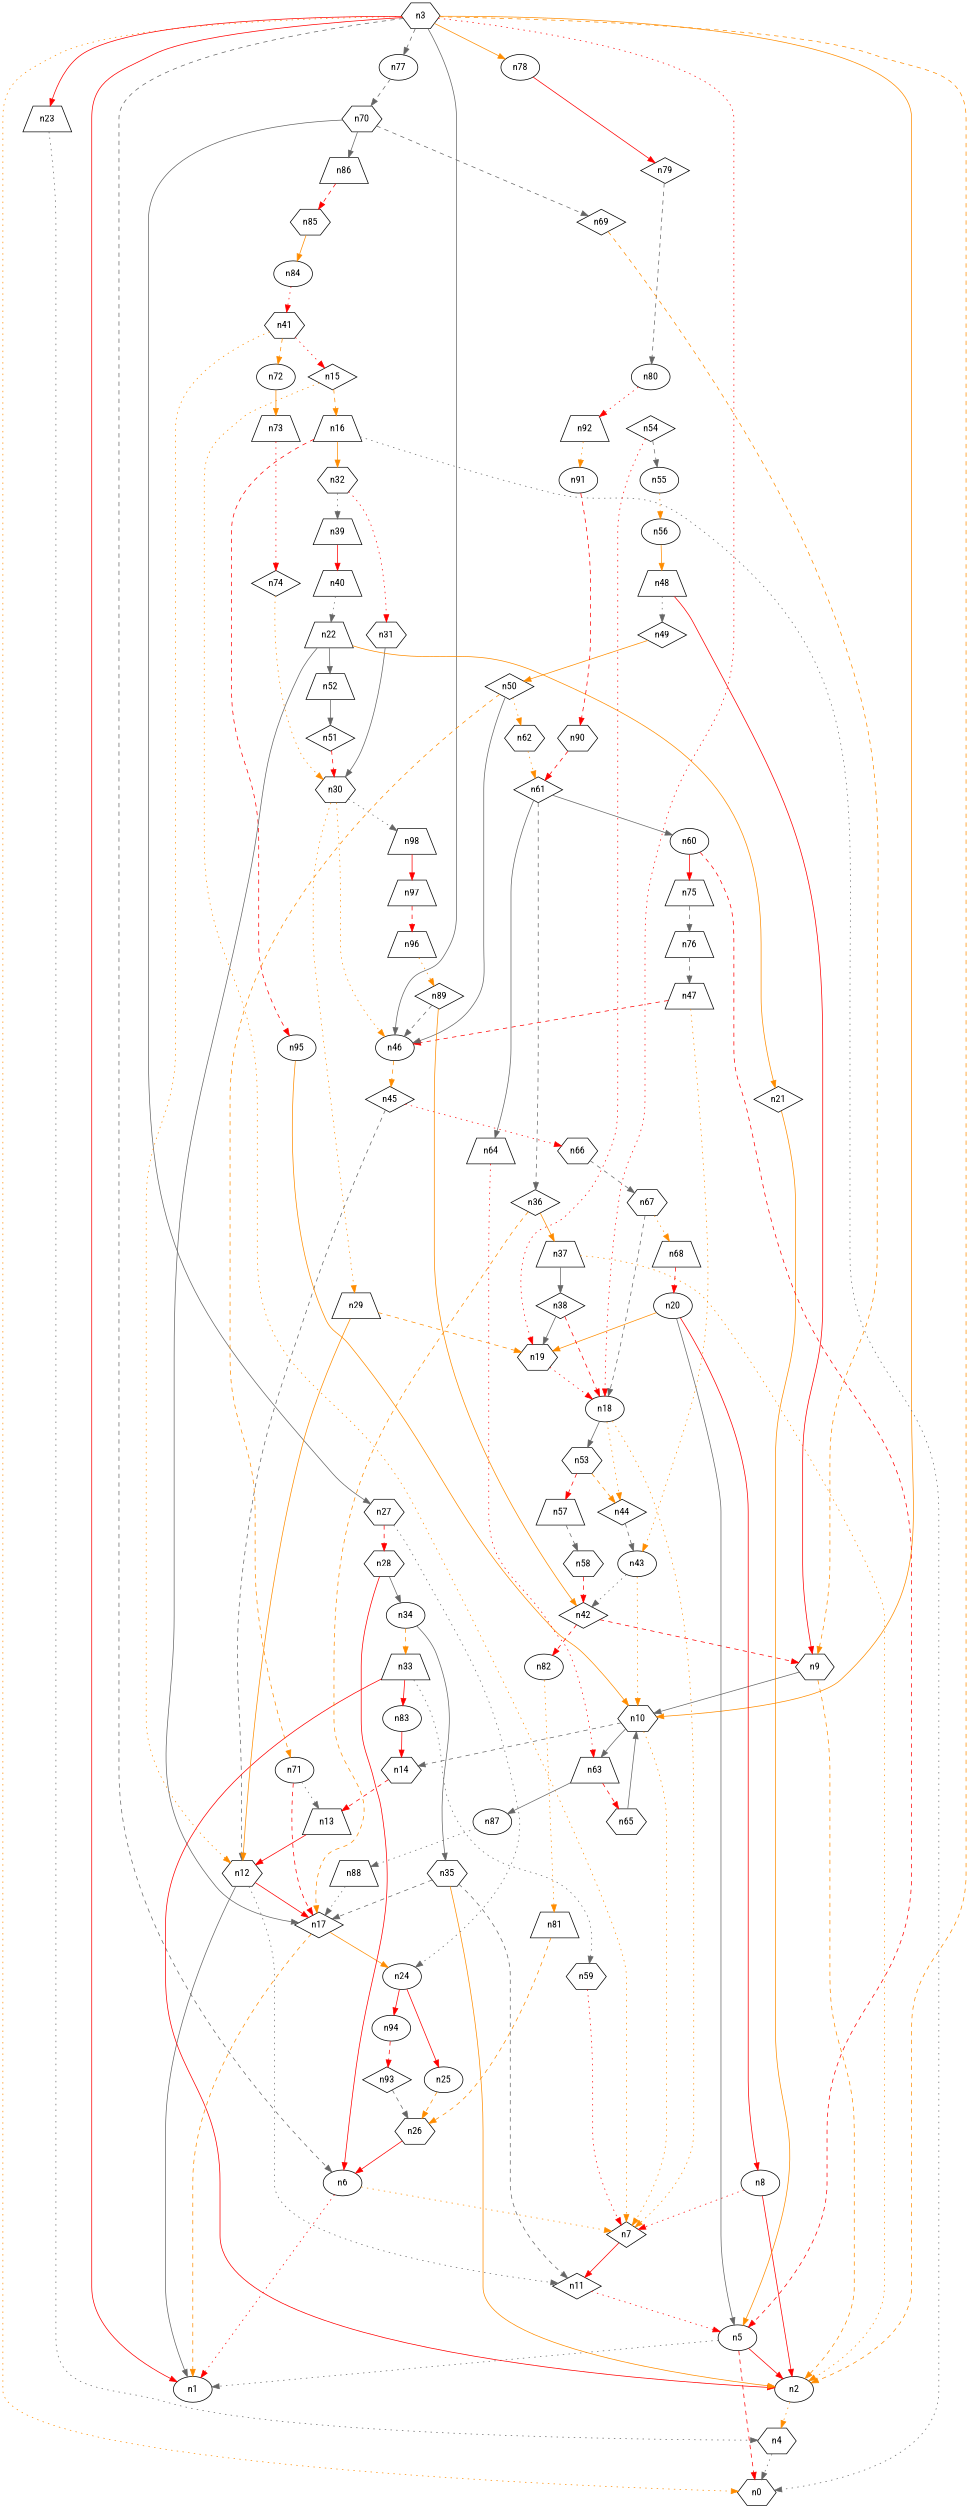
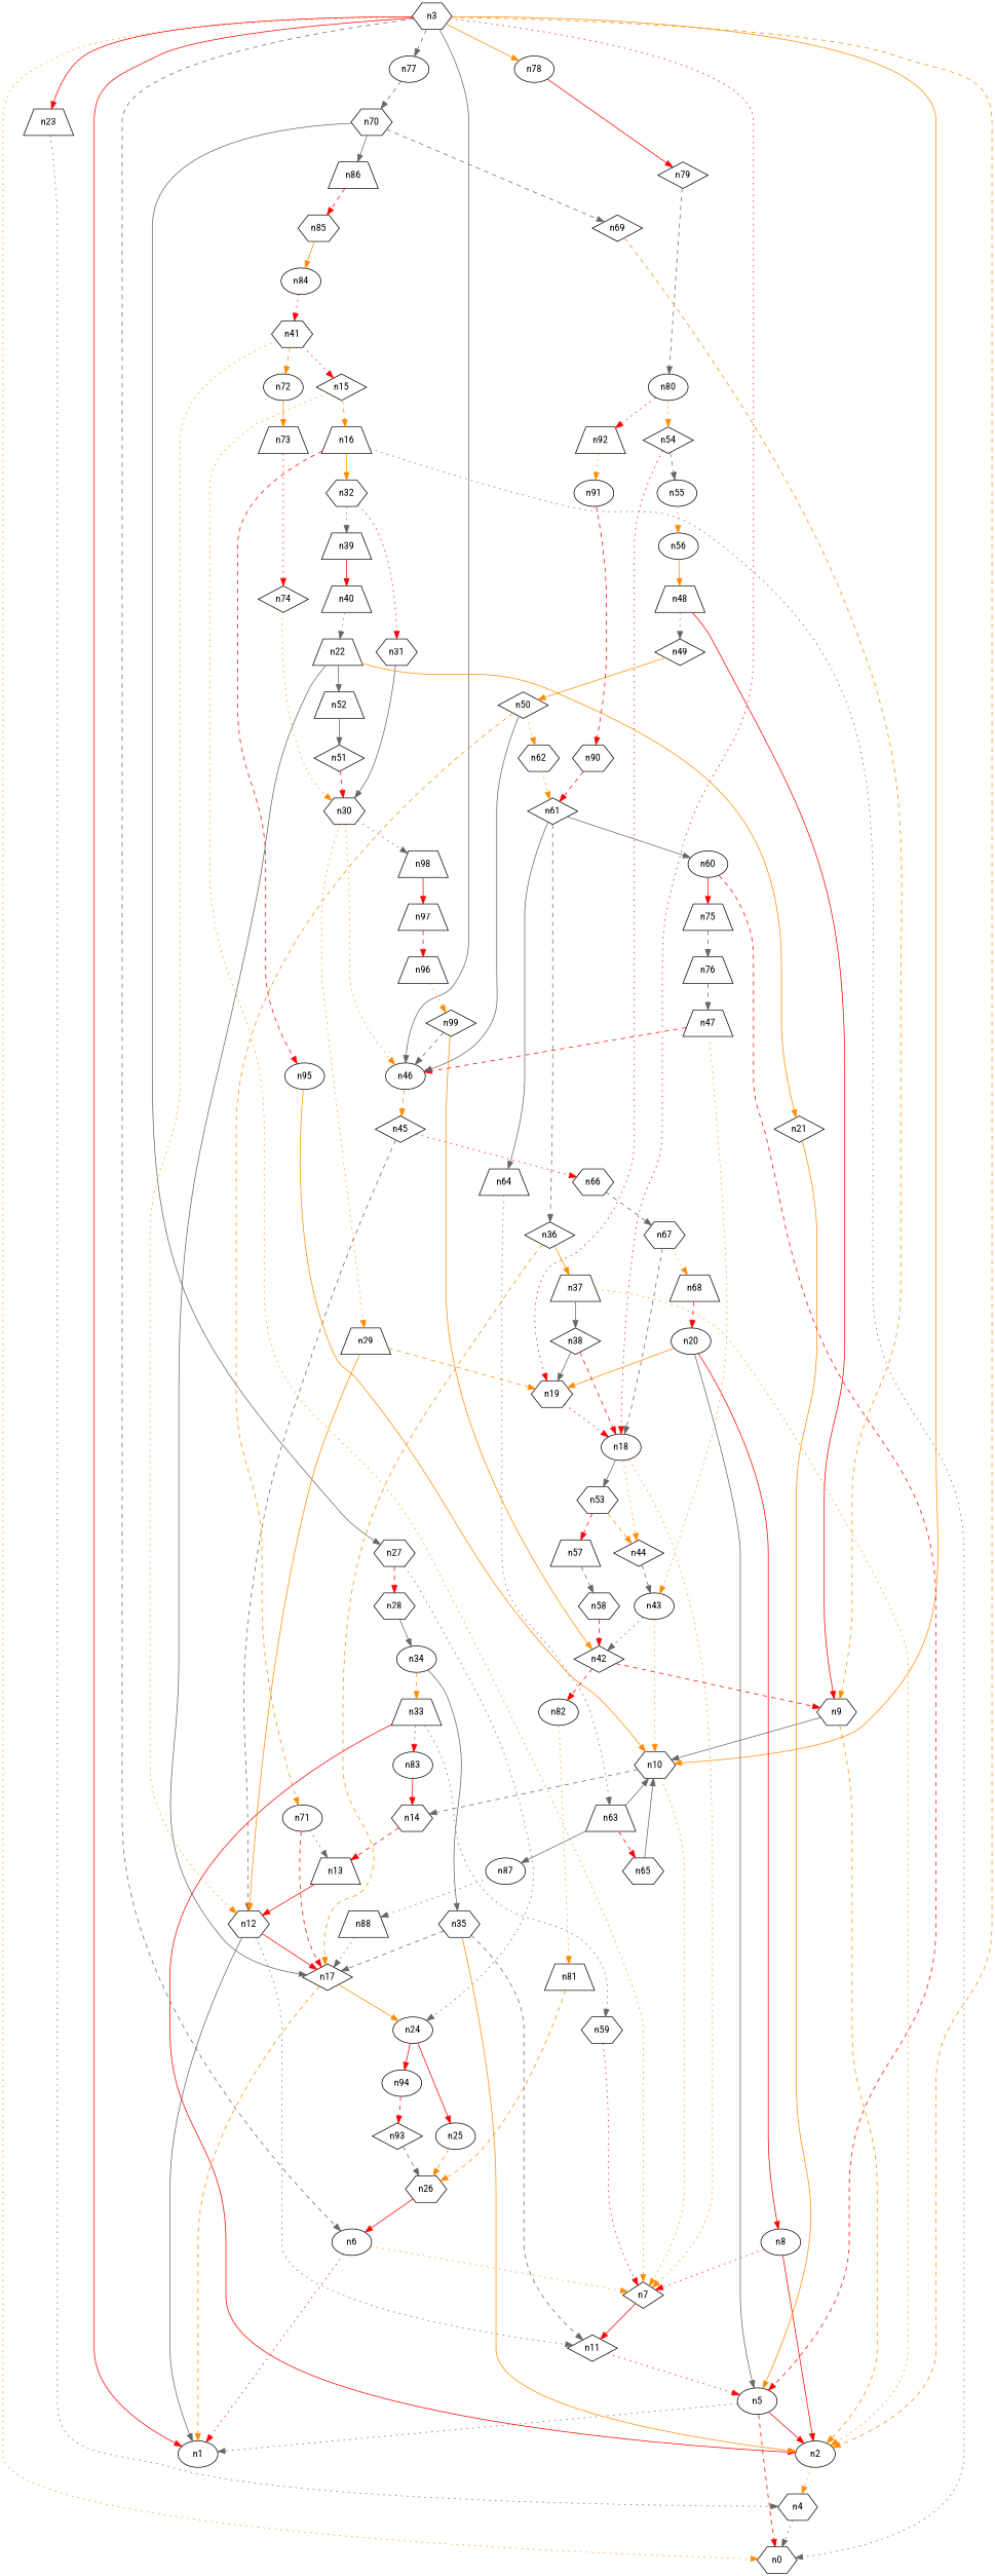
  digraph {
    fontname="Roboto Condensed"
    node [fontname="Roboto Condensed" shape=ellipse]
    edge [color=gray40 fontname="Roboto Condensed" style=solid]
    n4 [shape=hexagon]
    n0 [shape=hexagon]
    n2
    n3 [shape=hexagon]
    n1
    n6
    n10 [shape=hexagon]
    n18
    n23 [shape=trapezium]
    n46
    n77
    n78
    n7 [shape=diamond]
    n14 [shape=hexagon]
    n44 [shape=diamond]
    n53 [shape=hexagon]
    n45 [shape=diamond]
    n70 [shape=hexagon]
    n79 [shape=diamond]
    n11 [shape=diamond]
    n13 [shape=trapezium]
    n43
    n57 [shape=trapezium]
    n12 [shape=hexagon]
    n66 [shape=hexagon]
    n27 [shape=hexagon]
    n69 [shape=diamond]
    n86 [shape=trapezium]
    n80
    n5
    n8
    n9 [shape=hexagon]
    n17 [shape=diamond]
    n24
    n25
    n94
    n15 [shape=diamond]
    n16 [shape=trapezium]
    n32 [shape=hexagon]
    n95
    n31 [shape=hexagon]
    n39 [shape=trapezium]
    n30 [shape=hexagon]
    n40 [shape=trapezium]
    n26 [shape=hexagon]
    n93 [shape=diamond]
    n42 [shape=diamond]
    n58 [shape=hexagon]
    n19 [shape=hexagon]
    n20
    n21 [shape=diamond]
    n22 [shape=trapezium]
    n52 [shape=trapezium]
    n51 [shape=diamond]
    n28 [shape=hexagon]
    n34
    n33 [shape=trapezium]
    n35 [shape=hexagon]
    n59 [shape=hexagon]
    n83
    n29 [shape=trapezium]
    n98 [shape=trapezium]
    n97 [shape=trapezium]
    n96 [shape=trapezium]
    n36 [shape=diamond]
    n37 [shape=trapezium]
    n38 [shape=diamond]
    n41 [shape=hexagon]
    n72
    n73 [shape=trapezium]
    n74 [shape=diamond]
    n82
    n81 [shape=trapezium]
    n67 [shape=hexagon]
    n68 [shape=trapezium]
    n47 [shape=trapezium]
    n48 [shape=trapezium]
    n49 [shape=diamond]
    n50 [shape=diamond]
    n62 [shape=hexagon]
    n71
    n61 [shape=diamond]
    n60
    n64 [shape=trapezium]
    n54 [shape=diamond]
    n55
    n56
    n75 [shape=trapezium]
    n76 [shape=trapezium]
    n63 [shape=trapezium]
    n65 [shape=hexagon]
    n87
    n88 [shape=trapezium]
    n85 [shape=hexagon]
    n84
    n92 [shape=trapezium]
    n91
    n90 [shape=hexagon]
-   n89 [shape=diamond]
+   n89 [shape=diamond label=n99]
    n4 -> n0 [style=dotted]
    n2 -> n4 [color=darkorange style=dotted]
    n3 -> n0 [color=darkorange style=dotted]
    n3 -> n2 [color=darkorange style=dashed]
    n3 -> n1 [color=red]
    n3 -> n6 [style=dashed]
    n3 -> n10 [color=darkorange]
    n3 -> n18 [color=red style=dotted]
    n3 -> n23 [color=red]
    n3 -> n46
    n3 -> n77 [style=dashed]
    n3 -> n78 [color=darkorange]
    n6 -> n1 [color=red style=dotted]
    n6 -> n7 [color=darkorange style=dotted]
    n10 -> n7 [color=darkorange style=dotted]
    n10 -> n14 [style=dashed]
    n18 -> n7 [color=darkorange style=dotted]
    n18 -> n44 [color=darkorange style=dotted]
    n18 -> n53
    n23 -> n4 [style=dotted]
    n46 -> n45 [color=darkorange style=dashed]
    n77 -> n70 [style=dashed]
    n78 -> n79 [color=red]
    n7 -> n11 [color=red]
    n14 -> n13 [color=red style=dashed]
    n44 -> n43 [style=dashed]
    n53 -> n44 [color=darkorange style=dashed]
    n53 -> n57 [color=red style=dashed]
    n45 -> n12 [style=dashed]
    n45 -> n66 [color=red style=dotted]
    n70 -> n27
    n70 -> n69 [style=dashed]
    n70 -> n86
    n79 -> n80 [style=dashed]
    n11 -> n5 [color=red style=dotted]
    n13 -> n12 [color=red]
    n43 -> n10 [color=darkorange style=dotted]
    n43 -> n42 [style=dotted]
    n57 -> n58 [style=dashed]
    n12 -> n1
    n12 -> n11 [style=dotted]
    n12 -> n17 [color=red]
    n66 -> n67 [style=dashed]
    n27 -> n24 [style=dotted]
    n27 -> n28 [color=red style=dashed]
    n69 -> n9 [color=darkorange style=dashed]
    n86 -> n85 [color=red style=dashed]
+   n80 -> n54 [color=darkorange style=dotted]
    n80 -> n92 [color=red style=dotted]
    n5 -> n0 [color=red style=dashed]
    n5 -> n2 [color=red]
    n5 -> n1 [style=dotted]
    n8 -> n2 [color=red]
    n8 -> n7 [color=red style=dotted]
    n9 -> n2 [color=darkorange style=dashed]
    n9 -> n10
    n17 -> n1 [color=darkorange style=dashed]
    n17 -> n24 [color=darkorange]
    n24 -> n25 [color=red]
    n24 -> n94 [color=red]
    n25 -> n26 [color=darkorange style=dashed]
    n94 -> n93 [color=red style=dashed]
    n15 -> n7 [color=darkorange style=dotted]
    n15 -> n16 [color=darkorange style=dashed]
    n16 -> n0 [style=dotted]
    n16 -> n32 [color=darkorange]
    n16 -> n95 [color=red style=dashed]
    n32 -> n31 [color=red style=dotted]
    n32 -> n39 [style=dotted]
    n95 -> n10 [color=darkorange]
    n31 -> n30
    n39 -> n40 [color=red]
    n30 -> n46 [color=darkorange style=dotted]
    n30 -> n29 [color=darkorange style=dotted]
    n30 -> n98 [style=dotted]
    n40 -> n22 [style=dotted]
    n26 -> n6 [color=red]
    n93 -> n26 [style=dashed]
    n42 -> n9 [color=red style=dashed]
    n42 -> n82 [color=red style=dashed]
    n58 -> n42 [color=red style=dashed]
    n19 -> n18 [color=red style=dotted]
    n20 -> n5
    n20 -> n8 [color=red]
    n20 -> n19 [color=darkorange]
    n21 -> n5 [color=darkorange]
    n22 -> n17
    n22 -> n21 [color=darkorange]
    n22 -> n52
    n52 -> n51
    n51 -> n30 [color=red style=dashed]
-   n28 -> n6 [color=red]
    n28 -> n34
    n34 -> n33 [color=darkorange style=dashed]
    n34 -> n35
    n33 -> n2 [color=red]
    n33 -> n59 [style=dotted]
-   n33 -> n83 [color=red]
+   n33 -> n83 [color=red style=dotted]
    n35 -> n2 [color=darkorange]
    n35 -> n11 [style=dashed]
    n35 -> n17 [style=dashed]
    n59 -> n7 [color=red style=dotted]
    n83 -> n14 [color=red]
    n29 -> n12 [color=darkorange]
    n29 -> n19 [color=darkorange style=dashed]
    n98 -> n97 [color=red]
    n97 -> n96 [color=red style=dashed]
    n96 -> n89 [color=darkorange style=dotted]
    n36 -> n17 [color=darkorange style=dashed]
    n36 -> n37 [color=darkorange]
    n37 -> n2 [color=darkorange style=dotted]
    n37 -> n38
    n38 -> n18 [color=red style=dashed]
    n38 -> n19
    n41 -> n12 [color=darkorange style=dotted]
    n41 -> n15 [color=red style=dotted]
    n41 -> n72 [color=darkorange style=dashed]
    n72 -> n73 [color=darkorange]
    n73 -> n74 [color=red style=dotted]
    n74 -> n30 [color=darkorange style=dotted]
    n82 -> n81 [color=darkorange style=dotted]
    n81 -> n26 [color=darkorange style=dashed]
    n67 -> n18 [style=dashed]
    n67 -> n68 [color=darkorange style=dotted]
    n68 -> n20 [color=red style=dashed]
    n47 -> n46 [color=red style=dashed]
    n47 -> n43 [color=darkorange style=dotted]
    n48 -> n9 [color=red]
    n48 -> n49 [style=dotted]
    n49 -> n50 [color=darkorange]
    n50 -> n46
    n50 -> n62 [color=darkorange style=dotted]
    n50 -> n71 [color=darkorange style=dashed]
    n62 -> n61 [color=darkorange style=dotted]
    n71 -> n13 [style=dotted]
    n71 -> n17 [color=red style=dashed]
    n61 -> n36 [style=dashed]
    n61 -> n60
    n61 -> n64
    n60 -> n5 [color=red style=dashed]
    n60 -> n75 [color=red]
-   n64 -> n63 [color=red style=dotted]
+   n64 -> n63 [style=dotted]
    n54 -> n19 [color=red style=dotted]
    n54 -> n55 [style=dashed]
    n55 -> n56 [color=darkorange style=dotted]
    n56 -> n48 [color=darkorange]
    n75 -> n76 [style=dashed]
    n76 -> n47 [style=dashed]
-   n10 -> n63
+   n63 -> n10
    n63 -> n65 [color=red style=dashed]
    n63 -> n87
    n65 -> n10
    n87 -> n88 [style=dotted]
    n88 -> n17 [style=dotted]
    n85 -> n84 [color=darkorange]
    n84 -> n41 [color=red style=dotted]
    n92 -> n91 [color=darkorange style=dotted]
    n91 -> n90 [color=red style=dashed]
    n90 -> n61 [color=red style=dashed]
    n89 -> n46 [style=dashed]
    n89 -> n42 [color=darkorange]
  }
